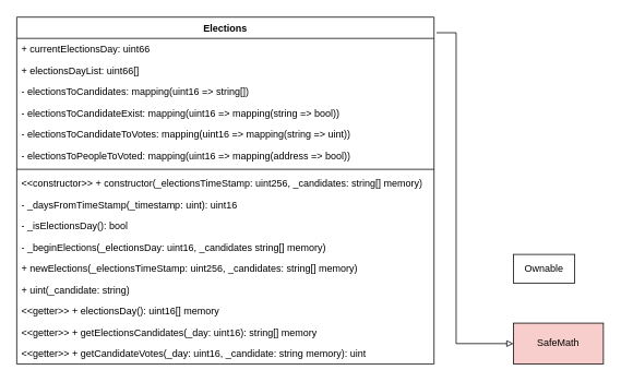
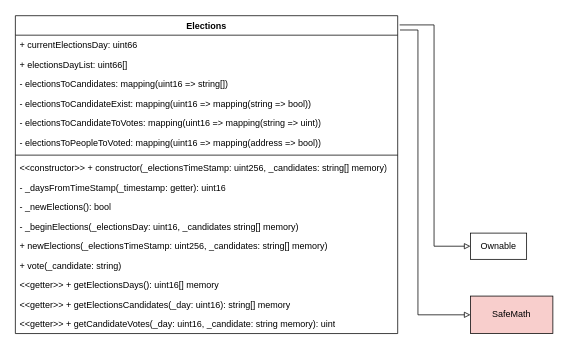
  <mxCell id="0" />
  <mxCell id="1" parent="0" />
+ <mxCell id="2" style="edgeStyle=orthogonalEdgeStyle;rounded=0;orthogonalLoop=1;jettySize=auto;html=1;entryX=0;entryY=0.5;entryDx=0;entryDy=0;endArrow=block;endFill=0;exitX=1.005;exitY=0.029;exitDx=0;exitDy=0;exitPerimeter=0;" edge="1" parent="1" source="3" target="21"><mxGeometry relative="1" as="geometry" /></mxCell>
  <mxCell id="3" value="Elections" style="swimlane;fontStyle=1;align=center;verticalAlign=top;childLayout=stackLayout;horizontal=1;startSize=26;horizontalStack=0;resizeParent=1;resizeParentMax=0;resizeLast=0;collapsible=1;marginBottom=0;whiteSpace=wrap;html=1;" vertex="1" parent="1"><mxGeometry x="20" y="20" width="510" height="424" as="geometry" /></mxCell>
  <mxCell id="4" value="+ currentElectionsDay&lt;span style=&quot;background-color: initial;&quot;&gt;: uint66&lt;/span&gt;" style="text;strokeColor=none;fillColor=none;align=left;verticalAlign=top;spacingLeft=4;spacingRight=4;overflow=hidden;rotatable=0;points=[[0,0.5],[1,0.5]];portConstraint=eastwest;whiteSpace=wrap;html=1;" vertex="1" parent="3"><mxGeometry y="26" width="510" height="26" as="geometry" /></mxCell>
  <mxCell id="5" value="+ electionsDayList: uint66[]" style="text;strokeColor=none;fillColor=none;align=left;verticalAlign=top;spacingLeft=4;spacingRight=4;overflow=hidden;rotatable=0;points=[[0,0.5],[1,0.5]];portConstraint=eastwest;whiteSpace=wrap;html=1;" vertex="1" parent="3"><mxGeometry y="52" width="510" height="26" as="geometry" /></mxCell>
  <mxCell id="6" value="-&amp;nbsp;electionsToCandidates&lt;span style=&quot;background-color: initial;&quot;&gt;:&amp;nbsp;&lt;/span&gt;mapping(uint16 =&amp;gt; string[])" style="text;strokeColor=none;fillColor=none;align=left;verticalAlign=top;spacingLeft=4;spacingRight=4;overflow=hidden;rotatable=0;points=[[0,0.5],[1,0.5]];portConstraint=eastwest;whiteSpace=wrap;html=1;" vertex="1" parent="3"><mxGeometry y="78" width="510" height="26" as="geometry" /></mxCell>
  <mxCell id="7" value="-&amp;nbsp;electionsToCandidateExist&lt;span style=&quot;background-color: initial;&quot;&gt;:&amp;nbsp;&lt;/span&gt;mapping(uint16 =&amp;gt; mapping(string =&amp;gt; bool))" style="text;strokeColor=none;fillColor=none;align=left;verticalAlign=top;spacingLeft=4;spacingRight=4;overflow=hidden;rotatable=0;points=[[0,0.5],[1,0.5]];portConstraint=eastwest;whiteSpace=wrap;html=1;" vertex="1" parent="3"><mxGeometry y="104" width="510" height="26" as="geometry" /></mxCell>
  <mxCell id="8" value="-&amp;nbsp;electionsToCandidateToVotes&lt;span style=&quot;background-color: initial;&quot;&gt;:&amp;nbsp;&lt;/span&gt;mapping(uint16 =&amp;gt; mapping(string =&amp;gt; uint))" style="text;strokeColor=none;fillColor=none;align=left;verticalAlign=top;spacingLeft=4;spacingRight=4;overflow=hidden;rotatable=0;points=[[0,0.5],[1,0.5]];portConstraint=eastwest;whiteSpace=wrap;html=1;" vertex="1" parent="3"><mxGeometry y="130" width="510" height="26" as="geometry" /></mxCell>
  <mxCell id="9" value="-&amp;nbsp;electionsToPeopleToVoted&lt;span style=&quot;background-color: initial;&quot;&gt;:&amp;nbsp;&lt;/span&gt;mapping(uint16 =&amp;gt; mapping(address =&amp;gt; bool))" style="text;strokeColor=none;fillColor=none;align=left;verticalAlign=top;spacingLeft=4;spacingRight=4;overflow=hidden;rotatable=0;points=[[0,0.5],[1,0.5]];portConstraint=eastwest;whiteSpace=wrap;html=1;" vertex="1" parent="3"><mxGeometry y="156" width="510" height="26" as="geometry" /></mxCell>
  <mxCell id="10" value="" style="line;strokeWidth=1;fillColor=none;align=left;verticalAlign=middle;spacingTop=-1;spacingLeft=3;spacingRight=3;rotatable=0;labelPosition=right;points=[];portConstraint=eastwest;strokeColor=inherit;" vertex="1" parent="3"><mxGeometry y="182" width="510" height="8" as="geometry" /></mxCell>
  <mxCell id="11" value="&amp;lt;&amp;lt;constructor&amp;gt;&amp;gt; + constructor(_electionsTimeStamp: uint256, _candidates: string[] memory)" style="text;strokeColor=none;fillColor=none;align=left;verticalAlign=top;spacingLeft=4;spacingRight=4;overflow=hidden;rotatable=0;points=[[0,0.5],[1,0.5]];portConstraint=eastwest;whiteSpace=wrap;html=1;" vertex="1" parent="3"><mxGeometry y="190" width="510" height="26" as="geometry" /></mxCell>
- <mxCell id="12" value="-&amp;nbsp;_daysFromTimeStamp&lt;span style=&quot;background-color: initial;&quot;&gt;(_timestamp: uint): uint16&lt;/span&gt;" style="text;strokeColor=none;fillColor=none;align=left;verticalAlign=top;spacingLeft=4;spacingRight=4;overflow=hidden;rotatable=0;points=[[0,0.5],[1,0.5]];portConstraint=eastwest;whiteSpace=wrap;html=1;" vertex="1" parent="3"><mxGeometry y="216" width="510" height="26" as="geometry" /></mxCell>
- <mxCell id="13" value="-&amp;nbsp;_isElectionsDay()&lt;span style=&quot;background-color: initial;&quot;&gt;: bool&lt;/span&gt;" style="text;strokeColor=none;fillColor=none;align=left;verticalAlign=top;spacingLeft=4;spacingRight=4;overflow=hidden;rotatable=0;points=[[0,0.5],[1,0.5]];portConstraint=eastwest;whiteSpace=wrap;html=1;" vertex="1" parent="3"><mxGeometry y="242" width="510" height="26" as="geometry" /></mxCell>
+ <mxCell id="12" value="-&amp;nbsp;_daysFromTimeStamp&lt;span style=&quot;background-color: initial;&quot;&gt;(_timestamp: getter): uint16&lt;/span&gt;" style="text;strokeColor=none;fillColor=none;align=left;verticalAlign=top;spacingLeft=4;spacingRight=4;overflow=hidden;rotatable=0;points=[[0,0.5],[1,0.5]];portConstraint=eastwest;whiteSpace=wrap;html=1;" vertex="1" parent="3"><mxGeometry y="216" width="510" height="26" as="geometry" /></mxCell>
+ <mxCell id="13" value="-&amp;nbsp;_newElections()&lt;span style=&quot;background-color: initial;&quot;&gt;: bool&lt;/span&gt;" style="text;strokeColor=none;fillColor=none;align=left;verticalAlign=top;spacingLeft=4;spacingRight=4;overflow=hidden;rotatable=0;points=[[0,0.5],[1,0.5]];portConstraint=eastwest;whiteSpace=wrap;html=1;" vertex="1" parent="3"><mxGeometry y="242" width="510" height="26" as="geometry" /></mxCell>
  <mxCell id="14" value="-&amp;nbsp;_beginElections(_electionsDay: uint16, _candidates string[] memory)" style="text;strokeColor=none;fillColor=none;align=left;verticalAlign=top;spacingLeft=4;spacingRight=4;overflow=hidden;rotatable=0;points=[[0,0.5],[1,0.5]];portConstraint=eastwest;whiteSpace=wrap;html=1;" vertex="1" parent="3"><mxGeometry y="268" width="510" height="26" as="geometry" /></mxCell>
  <mxCell id="15" value="+ newElections(_electionsTimeStamp: uint256, _candidates: string[] memory)" style="text;strokeColor=none;fillColor=none;align=left;verticalAlign=top;spacingLeft=4;spacingRight=4;overflow=hidden;rotatable=0;points=[[0,0.5],[1,0.5]];portConstraint=eastwest;whiteSpace=wrap;html=1;" vertex="1" parent="3"><mxGeometry y="294" width="510" height="26" as="geometry" /></mxCell>
- <mxCell id="16" value="+&amp;nbsp;uint(_candidate: string)" style="text;strokeColor=none;fillColor=none;align=left;verticalAlign=top;spacingLeft=4;spacingRight=4;overflow=hidden;rotatable=0;points=[[0,0.5],[1,0.5]];portConstraint=eastwest;whiteSpace=wrap;html=1;" vertex="1" parent="3"><mxGeometry y="320" width="510" height="26" as="geometry" /></mxCell>
- <mxCell id="17" value="&amp;lt;&amp;lt;getter&amp;gt;&amp;gt; +&amp;nbsp;electionsDay()&lt;span style=&quot;background-color: initial;&quot;&gt;: uint16[] memory&lt;/span&gt;" style="text;strokeColor=none;fillColor=none;align=left;verticalAlign=top;spacingLeft=4;spacingRight=4;overflow=hidden;rotatable=0;points=[[0,0.5],[1,0.5]];portConstraint=eastwest;whiteSpace=wrap;html=1;" vertex="1" parent="3"><mxGeometry y="346" width="510" height="26" as="geometry" /></mxCell>
+ <mxCell id="16" value="+&amp;nbsp;vote(_candidate: string)" style="text;strokeColor=none;fillColor=none;align=left;verticalAlign=top;spacingLeft=4;spacingRight=4;overflow=hidden;rotatable=0;points=[[0,0.5],[1,0.5]];portConstraint=eastwest;whiteSpace=wrap;html=1;" vertex="1" parent="3"><mxGeometry y="320" width="510" height="26" as="geometry" /></mxCell>
+ <mxCell id="17" value="&amp;lt;&amp;lt;getter&amp;gt;&amp;gt; +&amp;nbsp;getElectionsDays()&lt;span style=&quot;background-color: initial;&quot;&gt;: uint16[] memory&lt;/span&gt;" style="text;strokeColor=none;fillColor=none;align=left;verticalAlign=top;spacingLeft=4;spacingRight=4;overflow=hidden;rotatable=0;points=[[0,0.5],[1,0.5]];portConstraint=eastwest;whiteSpace=wrap;html=1;" vertex="1" parent="3"><mxGeometry y="346" width="510" height="26" as="geometry" /></mxCell>
  <mxCell id="18" value="&amp;lt;&amp;lt;getter&amp;gt;&amp;gt; +&amp;nbsp;getElectionsCandidates&lt;span style=&quot;background-color: initial;&quot;&gt;(_day: uint16)&lt;/span&gt;&lt;span style=&quot;background-color: initial;&quot;&gt;: string[] memory&lt;/span&gt;" style="text;strokeColor=none;fillColor=none;align=left;verticalAlign=top;spacingLeft=4;spacingRight=4;overflow=hidden;rotatable=0;points=[[0,0.5],[1,0.5]];portConstraint=eastwest;whiteSpace=wrap;html=1;" vertex="1" parent="3"><mxGeometry y="372" width="510" height="26" as="geometry" /></mxCell>
  <mxCell id="19" value="&amp;lt;&amp;lt;getter&amp;gt;&amp;gt; +&amp;nbsp;getCandidateVotes&lt;span style=&quot;background-color: initial;&quot;&gt;(_day: uint16, _candidate: string memory)&lt;/span&gt;&lt;span style=&quot;background-color: initial; border-color: var(--border-color);&quot;&gt;: uint&lt;/span&gt;" style="text;strokeColor=none;fillColor=none;align=left;verticalAlign=top;spacingLeft=4;spacingRight=4;overflow=hidden;rotatable=0;points=[[0,0.5],[1,0.5]];portConstraint=eastwest;whiteSpace=wrap;html=1;" vertex="1" parent="3"><mxGeometry y="398" width="510" height="26" as="geometry" /></mxCell>
  <mxCell id="20" value="SafeMath" style="html=1;whiteSpace=wrap;fillColor=#f8cecc;" vertex="1" parent="1"><mxGeometry x="627" y="394" width="110" height="50" as="geometry" /></mxCell>
  <mxCell id="21" value="Ownable" style="html=1;whiteSpace=wrap;" vertex="1" parent="1"><mxGeometry x="627" y="310" width="75" height="35" as="geometry" /></mxCell>
  <mxCell id="22" style="edgeStyle=orthogonalEdgeStyle;rounded=0;orthogonalLoop=1;jettySize=auto;html=1;entryX=0;entryY=0.5;entryDx=0;entryDy=0;endArrow=block;endFill=0;exitX=1.006;exitY=0.045;exitDx=0;exitDy=0;exitPerimeter=0;" edge="1" parent="1" source="3" target="20"><mxGeometry relative="1" as="geometry"><Array as="points"><mxPoint x="557" y="39" /><mxPoint x="557" y="419" /></Array></mxGeometry></mxCell>
